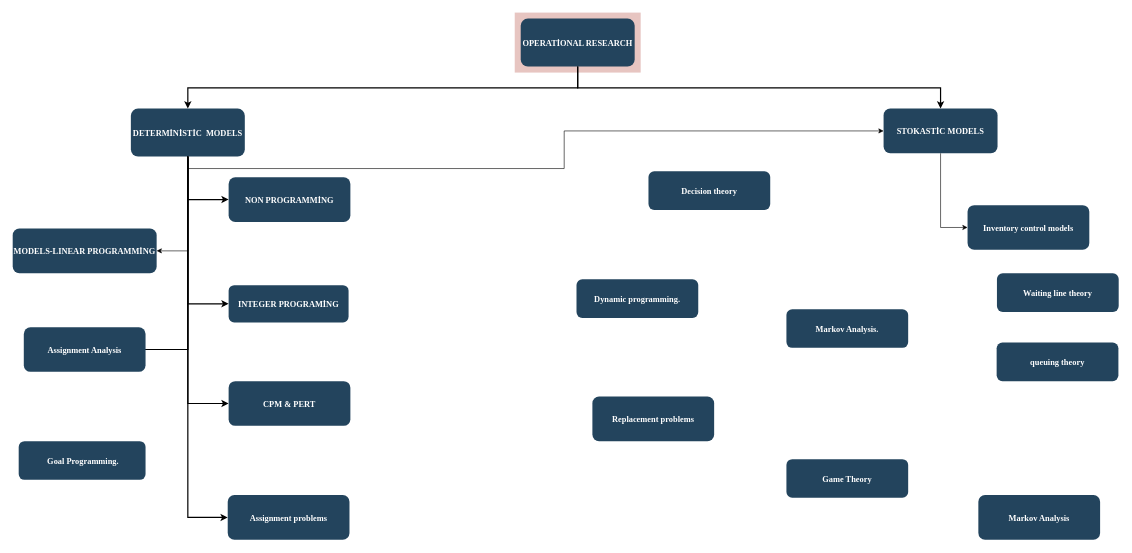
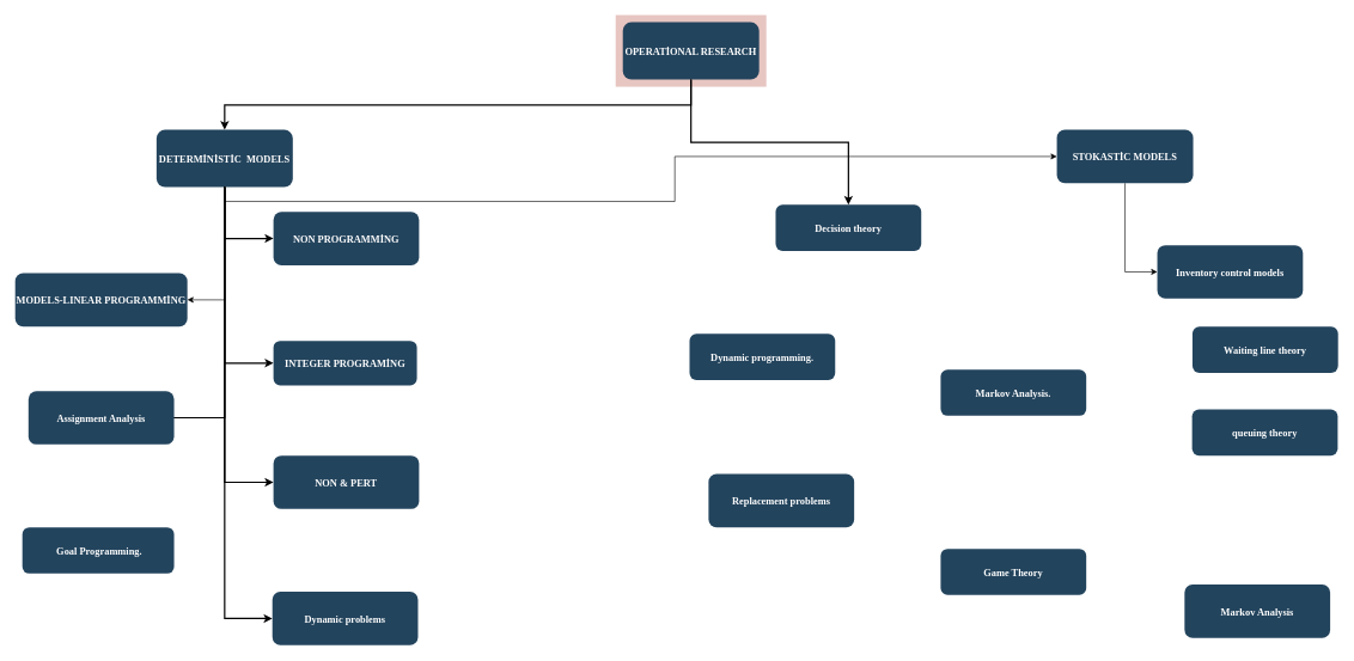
  <mxCell id="0" />
  <mxCell id="1" parent="0" />
  <mxCell id="2" value="" style="fillColor=#AE4132;strokeColor=none;opacity=30;" parent="1" vertex="1"><mxGeometry x="857" y="20.5" width="210" height="100.0" as="geometry" /></mxCell>
  <mxCell id="3" value="OPERATİONAL RESEARCH" style="rounded=1;fillColor=#23445D;gradientColor=none;strokeColor=none;fontColor=#FFFFFF;fontStyle=1;fontFamily=Tahoma;fontSize=14" parent="1" vertex="1"><mxGeometry x="867" y="30.5" width="190" height="80" as="geometry" /></mxCell>
  <mxCell id="4" style="edgeStyle=orthogonalEdgeStyle;rounded=0;orthogonalLoop=1;jettySize=auto;html=1;entryX=0;entryY=0.5;entryDx=0;entryDy=0;" edge="1" parent="1" source="5" target="29"><mxGeometry relative="1" as="geometry" /></mxCell>
  <mxCell id="5" value="STOKASTİC MODELS" style="rounded=1;fillColor=#23445D;gradientColor=none;strokeColor=none;fontColor=#FFFFFF;fontStyle=1;fontFamily=Tahoma;fontSize=14" parent="1" vertex="1"><mxGeometry x="1472" y="180.5" width="190" height="74.5" as="geometry" /></mxCell>
- <mxCell id="6" value="" style="edgeStyle=elbowEdgeStyle;elbow=vertical;strokeWidth=2;rounded=0" parent="1" source="3" target="5" edge="1"><mxGeometry x="337" y="215.5" width="100" height="100" as="geometry"><mxPoint x="447" y="160.5" as="sourcePoint" /><mxPoint x="547" y="60.5" as="targetPoint" /></mxGeometry></mxCell>
+ <mxCell id="6" value="" style="edgeStyle=elbowEdgeStyle;elbow=vertical;strokeWidth=2;rounded=0;" parent="1" source="3" target="20" edge="1"><mxGeometry x="337" y="215.5" width="100" height="100" as="geometry"><mxPoint x="447" y="160.5" as="sourcePoint" /><mxPoint x="547" y="60.5" as="targetPoint" /></mxGeometry></mxCell>
  <mxCell id="7" style="edgeStyle=orthogonalEdgeStyle;rounded=0;orthogonalLoop=1;jettySize=auto;html=1;exitX=0.5;exitY=1;exitDx=0;exitDy=0;entryX=1;entryY=0.5;entryDx=0;entryDy=0;" edge="1" parent="1" source="9" target="26"><mxGeometry relative="1" as="geometry" /></mxCell>
  <mxCell id="8" style="edgeStyle=orthogonalEdgeStyle;rounded=0;orthogonalLoop=1;jettySize=auto;html=1;exitX=0.5;exitY=1;exitDx=0;exitDy=0;" edge="1" parent="1" source="9" target="5"><mxGeometry relative="1" as="geometry" /></mxCell>
  <mxCell id="9" value="DETERMİNİSTİC  MODELS" style="rounded=1;fillColor=#23445D;gradientColor=none;strokeColor=none;fontColor=#FFFFFF;fontStyle=1;fontFamily=Tahoma;fontSize=14" parent="1" vertex="1"><mxGeometry x="217" y="180.5" width="190" height="80" as="geometry" /></mxCell>
  <mxCell id="10" value="NON PROGRAMMİNG" style="rounded=1;fillColor=#23445D;gradientColor=none;strokeColor=none;fontColor=#FFFFFF;fontStyle=1;fontFamily=Tahoma;fontSize=14" parent="1" vertex="1"><mxGeometry x="380" y="295" width="203" height="74.5" as="geometry" /></mxCell>
  <mxCell id="11" value="INTEGER PROGRAMİNG" style="rounded=1;fillColor=#23445D;gradientColor=none;strokeColor=none;fontColor=#FFFFFF;fontStyle=1;fontFamily=Tahoma;fontSize=14" parent="1" vertex="1"><mxGeometry x="380" y="475" width="200" height="62" as="geometry" /></mxCell>
  <mxCell id="12" value="" style="edgeStyle=elbowEdgeStyle;elbow=vertical;strokeWidth=2;rounded=0" parent="1" source="3" target="9" edge="1"><mxGeometry x="-23" y="135.5" width="100" height="100" as="geometry"><mxPoint x="87" y="80.5" as="sourcePoint" /><mxPoint x="187" y="-19.5" as="targetPoint" /></mxGeometry></mxCell>
  <mxCell id="13" value="" style="edgeStyle=elbowEdgeStyle;elbow=horizontal;strokeWidth=2;rounded=0" parent="1" source="9" target="10" edge="1"><mxGeometry x="-23" y="135.5" width="100" height="100" as="geometry"><mxPoint x="87" y="80.5" as="sourcePoint" /><mxPoint x="187" y="-19.5" as="targetPoint" /><Array as="points"><mxPoint x="312" y="280.5" /></Array></mxGeometry></mxCell>
  <mxCell id="14" value="" style="edgeStyle=elbowEdgeStyle;elbow=horizontal;strokeWidth=2;rounded=0;entryX=0;entryY=0.5;entryDx=0;entryDy=0;" parent="1" source="9" target="11" edge="1"><mxGeometry x="-23" y="135.5" width="100" height="100" as="geometry"><mxPoint x="87" y="80.5" as="sourcePoint" /><mxPoint x="340" y="464" as="targetPoint" /><Array as="points"><mxPoint x="312" y="495" /></Array></mxGeometry></mxCell>
  <mxCell id="15" value="" style="edgeStyle=elbowEdgeStyle;elbow=horizontal;strokeWidth=2;rounded=0;entryX=0;entryY=0.5;entryDx=0;entryDy=0;" parent="1" source="9" target="28" edge="1"><mxGeometry x="-23" y="135.5" width="100" height="100" as="geometry"><mxPoint x="87" y="80.5" as="sourcePoint" /><mxPoint x="347" y="555" as="targetPoint" /><Array as="points"><mxPoint x="312" y="370.5" /></Array></mxGeometry></mxCell>
  <mxCell id="16" value="" style="edgeStyle=elbowEdgeStyle;elbow=horizontal;strokeWidth=2;rounded=0;entryX=0;entryY=0.5;entryDx=0;entryDy=0;" parent="1" source="9" target="31" edge="1"><mxGeometry x="-23" y="135.5" width="100" height="100" as="geometry"><mxPoint x="87" y="80.5" as="sourcePoint" /><mxPoint x="347" y="690.5" as="targetPoint" /><Array as="points"><mxPoint x="312" y="460.5" /></Array></mxGeometry></mxCell>
  <mxCell id="17" value="" style="edgeStyle=elbowEdgeStyle;elbow=horizontal;strokeWidth=2;rounded=0;entryX=0;entryY=0.5;entryDx=0;entryDy=0;" parent="1" source="9" target="25" edge="1"><mxGeometry x="-23" y="135.5" width="100" height="100" as="geometry"><mxPoint x="87" y="80.5" as="sourcePoint" /><mxPoint x="350" y="855" as="targetPoint" /><Array as="points"><mxPoint x="312" y="781" /><mxPoint x="312" y="510.5" /></Array></mxGeometry></mxCell>
  <mxCell id="18" value="Markov Analysis." style="rounded=1;fillColor=#23445D;gradientColor=none;strokeColor=none;fontColor=#FFFFFF;fontStyle=1;fontFamily=Tahoma;fontSize=14" vertex="1" parent="1"><mxGeometry x="1310" y="515" width="203" height="64.5" as="geometry" /></mxCell>
  <mxCell id="19" value=" Goal Programming." style="rounded=1;fillColor=#23445D;gradientColor=none;strokeColor=none;fontColor=#FFFFFF;fontStyle=1;fontFamily=Tahoma;fontSize=14" vertex="1" parent="1"><mxGeometry x="30" y="735" width="211.5" height="64.5" as="geometry" /></mxCell>
  <mxCell id="20" value="Decision theory" style="rounded=1;fillColor=#23445D;gradientColor=none;strokeColor=none;fontColor=#FFFFFF;fontStyle=1;fontFamily=Tahoma;fontSize=14" vertex="1" parent="1"><mxGeometry x="1080" y="285" width="203" height="64.5" as="geometry" /></mxCell>
  <mxCell id="21" value="Game Theory" style="rounded=1;fillColor=#23445D;gradientColor=none;strokeColor=none;fontColor=#FFFFFF;fontStyle=1;fontFamily=Tahoma;fontSize=14" vertex="1" parent="1"><mxGeometry x="1310" y="765" width="203" height="64.5" as="geometry" /></mxCell>
  <mxCell id="22" value="Waiting line theory" style="rounded=1;fillColor=#23445D;gradientColor=none;strokeColor=none;fontColor=#FFFFFF;fontStyle=1;fontFamily=Tahoma;fontSize=14" vertex="1" parent="1"><mxGeometry x="1661" y="455" width="203" height="64.5" as="geometry" /></mxCell>
  <mxCell id="23" value="Dynamic programming." style="rounded=1;fillColor=#23445D;gradientColor=none;strokeColor=none;fontColor=#FFFFFF;fontStyle=1;fontFamily=Tahoma;fontSize=14" vertex="1" parent="1"><mxGeometry x="960" y="465" width="203" height="64.5" as="geometry" /></mxCell>
  <mxCell id="24" value="queuing theory" style="rounded=1;fillColor=#23445D;gradientColor=none;strokeColor=none;fontColor=#FFFFFF;fontStyle=1;fontFamily=Tahoma;fontSize=14" vertex="1" parent="1"><mxGeometry x="1660.5" y="570.5" width="203" height="64.5" as="geometry" /></mxCell>
- <mxCell id="25" value="Assignment problems" style="rounded=1;fillColor=#23445D;gradientColor=none;strokeColor=none;fontColor=#FFFFFF;fontStyle=1;fontFamily=Tahoma;fontSize=14" vertex="1" parent="1"><mxGeometry x="378.5" y="825" width="203" height="74.5" as="geometry" /></mxCell>
+ <mxCell id="25" value="Dynamic problems" style="rounded=1;fillColor=#23445D;gradientColor=none;strokeColor=none;fontColor=#FFFFFF;fontStyle=1;fontFamily=Tahoma;fontSize=14" vertex="1" parent="1"><mxGeometry x="378.5" y="825" width="203" height="74.5" as="geometry" /></mxCell>
  <mxCell id="26" value="MODELS-LINEAR PROGRAMMİNG" style="rounded=1;fillColor=#23445D;gradientColor=none;strokeColor=none;fontColor=#FFFFFF;fontStyle=1;fontFamily=Tahoma;fontSize=14" vertex="1" parent="1"><mxGeometry x="20" y="380.5" width="240" height="74.5" as="geometry" /></mxCell>
  <mxCell id="27" value="Replacement problems" style="rounded=1;fillColor=#23445D;gradientColor=none;strokeColor=none;fontColor=#FFFFFF;fontStyle=1;fontFamily=Tahoma;fontSize=14" vertex="1" parent="1"><mxGeometry x="986.5" y="660.5" width="203" height="74.5" as="geometry" /></mxCell>
  <mxCell id="28" value="Assignment Analysis" style="rounded=1;fillColor=#23445D;gradientColor=none;strokeColor=none;fontColor=#FFFFFF;fontStyle=1;fontFamily=Tahoma;fontSize=14" vertex="1" parent="1"><mxGeometry x="38.5" y="545" width="203" height="74.5" as="geometry" /></mxCell>
  <mxCell id="29" value="Inventory control models" style="rounded=1;fillColor=#23445D;gradientColor=none;strokeColor=none;fontColor=#FFFFFF;fontStyle=1;fontFamily=Tahoma;fontSize=14" vertex="1" parent="1"><mxGeometry x="1612" y="341.5" width="203" height="74.5" as="geometry" /></mxCell>
- <mxCell id="30" value="Markov Analysis" style="rounded=1;fillColor=#23445D;gradientColor=none;strokeColor=none;fontColor=#FFFFFF;fontStyle=1;fontFamily=Tahoma;fontSize=14" vertex="1" parent="1"><mxGeometry x="1630" y="825" width="203" height="74.5" as="geometry" /></mxCell>
- <mxCell id="31" value="CPM &amp; PERT" style="rounded=1;fillColor=#23445D;gradientColor=none;strokeColor=none;fontColor=#FFFFFF;fontStyle=1;fontFamily=Tahoma;fontSize=14" vertex="1" parent="1"><mxGeometry x="380" y="635" width="203" height="74.5" as="geometry" /></mxCell>
+ <mxCell id="30" value="Markov Analysis" style="rounded=1;fillColor=#23445D;gradientColor=none;strokeColor=none;fontColor=#FFFFFF;fontStyle=1;fontFamily=Tahoma;fontSize=14" vertex="1" parent="1"><mxGeometry x="1650" y="815" width="203" height="74.5" as="geometry" /></mxCell>
+ <mxCell id="31" value="NON &amp; PERT" style="rounded=1;fillColor=#23445D;gradientColor=none;strokeColor=none;fontColor=#FFFFFF;fontStyle=1;fontFamily=Tahoma;fontSize=14" vertex="1" parent="1"><mxGeometry x="380" y="635" width="203" height="74.5" as="geometry" /></mxCell>
